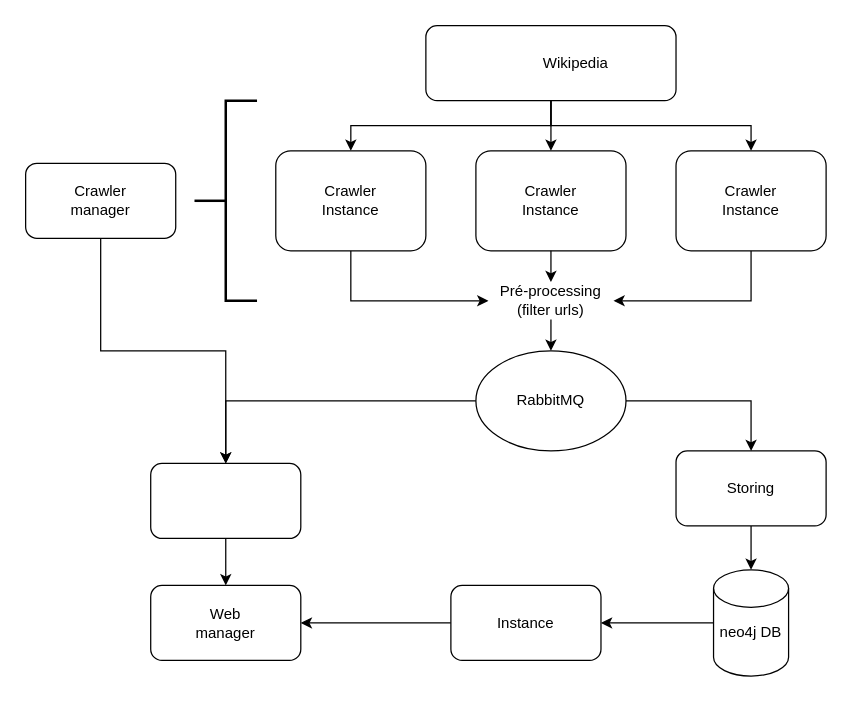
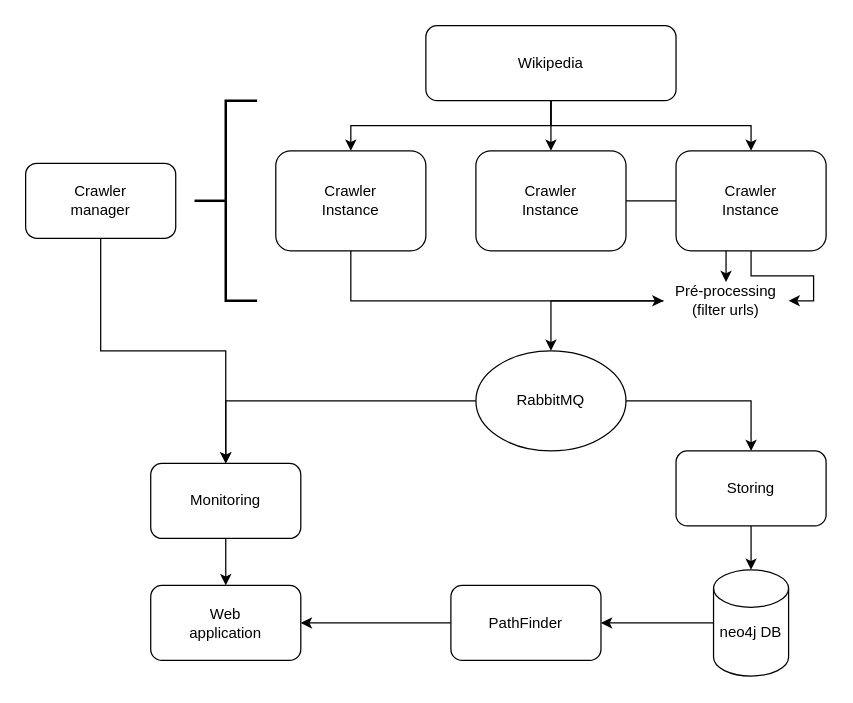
  <mxCell id="0" />
  <mxCell id="1" parent="0" />
  <mxCell id="2" style="edgeStyle=orthogonalEdgeStyle;rounded=0;orthogonalLoop=1;jettySize=auto;html=1;" edge="1" parent="1" source="15" target="12"><mxGeometry relative="1" as="geometry"><mxPoint x="440" y="240" as="targetPoint" /></mxGeometry></mxCell>
  <mxCell id="3" value="" style="rounded=1;whiteSpace=wrap;html=1;" vertex="1" parent="1"><mxGeometry x="380" y="120" width="120" height="80" as="geometry" /></mxCell>
  <mxCell id="4" value="&lt;div&gt;Crawler&lt;/div&gt;Instance" style="text;html=1;strokeColor=none;fillColor=none;align=center;verticalAlign=middle;whiteSpace=wrap;rounded=0;" vertex="1" parent="1"><mxGeometry x="410" y="145" width="60" height="30" as="geometry" /></mxCell>
  <mxCell id="5" style="edgeStyle=orthogonalEdgeStyle;rounded=0;orthogonalLoop=1;jettySize=auto;html=1;exitX=0.5;exitY=1;exitDx=0;exitDy=0;entryX=0.5;entryY=0;entryDx=0;entryDy=0;" edge="1" parent="1" source="8" target="3"><mxGeometry relative="1" as="geometry" /></mxCell>
  <mxCell id="6" style="edgeStyle=orthogonalEdgeStyle;rounded=0;orthogonalLoop=1;jettySize=auto;html=1;exitX=0.5;exitY=1;exitDx=0;exitDy=0;" edge="1" parent="1" source="8" target="20"><mxGeometry relative="1" as="geometry" /></mxCell>
  <mxCell id="7" style="edgeStyle=orthogonalEdgeStyle;rounded=0;orthogonalLoop=1;jettySize=auto;html=1;exitX=0.5;exitY=1;exitDx=0;exitDy=0;entryX=0.5;entryY=0;entryDx=0;entryDy=0;" edge="1" parent="1" source="8" target="17"><mxGeometry relative="1" as="geometry" /></mxCell>
  <mxCell id="8" value="" style="rounded=1;whiteSpace=wrap;html=1;" vertex="1" parent="1"><mxGeometry x="340" y="20" width="200" height="60" as="geometry" /></mxCell>
- <mxCell id="9" value="Wikipedia" style="text;html=1;strokeColor=none;fillColor=none;align=center;verticalAlign=middle;whiteSpace=wrap;rounded=0;" vertex="1" parent="1"><mxGeometry x="430" y="35" width="60" height="30" as="geometry" /></mxCell>
+ <mxCell id="9" value="Wikipedia" style="text;html=1;strokeColor=none;fillColor=none;align=center;verticalAlign=middle;whiteSpace=wrap;rounded=0;" vertex="1" parent="1"><mxGeometry x="410" y="35" width="60" height="30" as="geometry" /></mxCell>
  <mxCell id="10" style="edgeStyle=orthogonalEdgeStyle;rounded=0;orthogonalLoop=1;jettySize=auto;html=1;exitX=0;exitY=0.5;exitDx=0;exitDy=0;entryX=0.5;entryY=0;entryDx=0;entryDy=0;" edge="1" parent="1" source="12" target="23"><mxGeometry relative="1" as="geometry" /></mxCell>
  <mxCell id="11" style="edgeStyle=orthogonalEdgeStyle;rounded=0;orthogonalLoop=1;jettySize=auto;html=1;exitX=1;exitY=0.5;exitDx=0;exitDy=0;entryX=0.5;entryY=0;entryDx=0;entryDy=0;" edge="1" parent="1" source="12" target="25"><mxGeometry relative="1" as="geometry" /></mxCell>
  <mxCell id="12" value="" style="ellipse;whiteSpace=wrap;html=1;" vertex="1" parent="1"><mxGeometry x="380" y="280" width="120" height="80" as="geometry" /></mxCell>
  <mxCell id="13" value="RabbitMQ" style="text;html=1;strokeColor=none;fillColor=none;align=center;verticalAlign=middle;whiteSpace=wrap;rounded=0;" vertex="1" parent="1"><mxGeometry x="410" y="305" width="60" height="30" as="geometry" /></mxCell>
  <mxCell id="14" value="" style="edgeStyle=orthogonalEdgeStyle;rounded=0;orthogonalLoop=1;jettySize=auto;html=1;" edge="1" parent="1" source="3" target="15"><mxGeometry relative="1" as="geometry"><mxPoint x="440" y="280" as="targetPoint" /><mxPoint x="440" y="200" as="sourcePoint" /></mxGeometry></mxCell>
- <mxCell id="15" value="&lt;div&gt;Pré-processing&lt;/div&gt;(filter urls)" style="text;html=1;strokeColor=none;fillColor=none;align=center;verticalAlign=middle;whiteSpace=wrap;rounded=0;" vertex="1" parent="1"><mxGeometry x="390" y="225" width="100" height="30" as="geometry" /></mxCell>
+ <mxCell id="15" value="&lt;div&gt;Pré-processing&lt;/div&gt;(filter urls)" style="text;html=1;strokeColor=none;fillColor=none;align=center;verticalAlign=middle;whiteSpace=wrap;rounded=0;" vertex="1" parent="1"><mxGeometry x="530" y="225" width="100" height="30" as="geometry" /></mxCell>
  <mxCell id="16" style="edgeStyle=orthogonalEdgeStyle;rounded=0;orthogonalLoop=1;jettySize=auto;html=1;exitX=0.5;exitY=1;exitDx=0;exitDy=0;entryX=1;entryY=0.5;entryDx=0;entryDy=0;" edge="1" parent="1" source="17" target="15"><mxGeometry relative="1" as="geometry" /></mxCell>
  <mxCell id="17" value="" style="rounded=1;whiteSpace=wrap;html=1;" vertex="1" parent="1"><mxGeometry x="540" y="120" width="120" height="80" as="geometry" /></mxCell>
  <mxCell id="18" value="&lt;div&gt;Crawler&lt;/div&gt;Instance" style="text;html=1;strokeColor=none;fillColor=none;align=center;verticalAlign=middle;whiteSpace=wrap;rounded=0;" vertex="1" parent="1"><mxGeometry x="570" y="145" width="60" height="30" as="geometry" /></mxCell>
  <mxCell id="19" style="edgeStyle=orthogonalEdgeStyle;rounded=0;orthogonalLoop=1;jettySize=auto;html=1;exitX=0.5;exitY=1;exitDx=0;exitDy=0;entryX=0;entryY=0.5;entryDx=0;entryDy=0;" edge="1" parent="1" source="20" target="15"><mxGeometry relative="1" as="geometry" /></mxCell>
  <mxCell id="20" value="" style="rounded=1;whiteSpace=wrap;html=1;" vertex="1" parent="1"><mxGeometry x="220" y="120" width="120" height="80" as="geometry" /></mxCell>
  <mxCell id="21" value="&lt;div&gt;Crawler&lt;/div&gt;Instance" style="text;html=1;strokeColor=none;fillColor=none;align=center;verticalAlign=middle;whiteSpace=wrap;rounded=0;" vertex="1" parent="1"><mxGeometry x="250" y="145" width="60" height="30" as="geometry" /></mxCell>
  <mxCell id="22" value="" style="edgeStyle=orthogonalEdgeStyle;rounded=0;orthogonalLoop=1;jettySize=auto;html=1;" edge="1" parent="1" source="23" target="38"><mxGeometry relative="1" as="geometry" /></mxCell>
  <mxCell id="23" value="" style="rounded=1;whiteSpace=wrap;html=1;" vertex="1" parent="1"><mxGeometry x="120" y="370" width="120" height="60" as="geometry" /></mxCell>
  <mxCell id="24" style="edgeStyle=orthogonalEdgeStyle;rounded=0;orthogonalLoop=1;jettySize=auto;html=1;exitX=0.5;exitY=1;exitDx=0;exitDy=0;" edge="1" parent="1" source="25" target="28"><mxGeometry relative="1" as="geometry" /></mxCell>
  <mxCell id="25" value="" style="rounded=1;whiteSpace=wrap;html=1;" vertex="1" parent="1"><mxGeometry x="540" y="360" width="120" height="60" as="geometry" /></mxCell>
+ <mxCell id="26" value="Monitoring" style="text;html=1;strokeColor=none;fillColor=none;align=center;verticalAlign=middle;whiteSpace=wrap;rounded=0;" vertex="1" parent="1"><mxGeometry x="150" y="385" width="60" height="30" as="geometry" /></mxCell>
  <mxCell id="27" value="Storing" style="text;html=1;strokeColor=none;fillColor=none;align=center;verticalAlign=middle;whiteSpace=wrap;rounded=0;" vertex="1" parent="1"><mxGeometry x="570" y="375" width="60" height="30" as="geometry" /></mxCell>
  <mxCell id="28" value="" style="shape=cylinder3;whiteSpace=wrap;html=1;boundedLbl=1;backgroundOutline=1;size=15;" vertex="1" parent="1"><mxGeometry x="570" y="455" width="60" height="85" as="geometry" /></mxCell>
  <mxCell id="29" style="edgeStyle=orthogonalEdgeStyle;rounded=0;orthogonalLoop=1;jettySize=auto;html=1;exitX=0;exitY=0.25;exitDx=0;exitDy=0;entryX=1;entryY=0.5;entryDx=0;entryDy=0;" edge="1" parent="1" source="30" target="36"><mxGeometry relative="1" as="geometry" /></mxCell>
  <mxCell id="30" value="neo4j DB" style="text;html=1;strokeColor=none;fillColor=none;align=center;verticalAlign=middle;whiteSpace=wrap;rounded=0;" vertex="1" parent="1"><mxGeometry x="570" y="490" width="60" height="30" as="geometry" /></mxCell>
  <mxCell id="31" value="" style="strokeWidth=2;html=1;shape=mxgraph.flowchart.annotation_2;align=left;labelPosition=right;pointerEvents=1;" vertex="1" parent="1"><mxGeometry x="155" y="80" width="50" height="160" as="geometry" /></mxCell>
  <mxCell id="32" style="edgeStyle=orthogonalEdgeStyle;rounded=0;orthogonalLoop=1;jettySize=auto;html=1;exitX=0.5;exitY=1;exitDx=0;exitDy=0;" edge="1" parent="1" source="33" target="23"><mxGeometry relative="1" as="geometry" /></mxCell>
  <mxCell id="33" value="" style="rounded=1;whiteSpace=wrap;html=1;" vertex="1" parent="1"><mxGeometry x="20" y="130" width="120" height="60" as="geometry" /></mxCell>
  <mxCell id="34" value="Crawler manager" style="text;html=1;strokeColor=none;fillColor=none;align=center;verticalAlign=middle;whiteSpace=wrap;rounded=0;" vertex="1" parent="1"><mxGeometry x="50" y="145" width="60" height="30" as="geometry" /></mxCell>
  <mxCell id="35" style="edgeStyle=orthogonalEdgeStyle;rounded=0;orthogonalLoop=1;jettySize=auto;html=1;entryX=1;entryY=0.5;entryDx=0;entryDy=0;" edge="1" parent="1" source="36" target="38"><mxGeometry relative="1" as="geometry" /></mxCell>
  <mxCell id="36" value="" style="rounded=1;whiteSpace=wrap;html=1;" vertex="1" parent="1"><mxGeometry x="360" y="467.5" width="120" height="60" as="geometry" /></mxCell>
- <mxCell id="37" value="Instance" style="text;html=1;strokeColor=none;fillColor=none;align=center;verticalAlign=middle;whiteSpace=wrap;rounded=0;" vertex="1" parent="1"><mxGeometry x="390" y="482.5" width="60" height="30" as="geometry" /></mxCell>
+ <mxCell id="37" value="PathFinder" style="text;html=1;strokeColor=none;fillColor=none;align=center;verticalAlign=middle;whiteSpace=wrap;rounded=0;" vertex="1" parent="1"><mxGeometry x="390" y="482.5" width="60" height="30" as="geometry" /></mxCell>
  <mxCell id="38" value="" style="rounded=1;whiteSpace=wrap;html=1;" vertex="1" parent="1"><mxGeometry x="120" y="467.5" width="120" height="60" as="geometry" /></mxCell>
- <mxCell id="39" value="Web&lt;br&gt;manager" style="text;html=1;strokeColor=none;fillColor=none;align=center;verticalAlign=middle;whiteSpace=wrap;rounded=0;" vertex="1" parent="1"><mxGeometry x="150" y="483" width="60" height="30" as="geometry" /></mxCell>
+ <mxCell id="39" value="Web&lt;br&gt;application" style="text;html=1;strokeColor=none;fillColor=none;align=center;verticalAlign=middle;whiteSpace=wrap;rounded=0;" vertex="1" parent="1"><mxGeometry x="150" y="483" width="60" height="30" as="geometry" /></mxCell>
